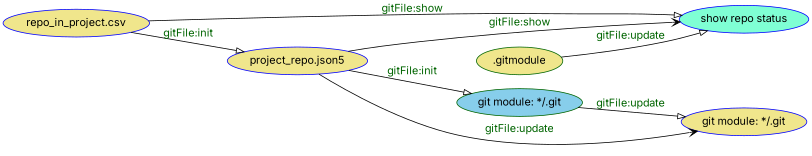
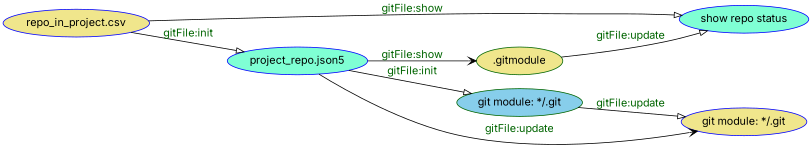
  digraph {
    fontname=Inter
    rankdir=LR
    node [color=blue fillcolor=khaki fontname=Inter style=filled]
    edge [arrowhead=onormal fontcolor=darkgreen fontname=Inter]
    n1 [label="repo_in_project.csv"]
-   n2 [label="project_repo.json5"]
+   n2 [fillcolor=aquamarine label="project_repo.json5"]
    n3 [fillcolor=aquamarine label="show repo status"]
    n4 [color=darkgreen fillcolor=skyblue label="git module: */.git"]
    n5 [label="git module: */.git"]
    n6 [color=darkgreen label=".gitmodule"]
    n1 -> n2 [label="gitFile:init"]
    n1 -> n3 [label="gitFile:show"]
-   n2 -> n3 [arrowhead=vee label="gitFile:show"]
+   n2 -> n6 [arrowhead=vee label="gitFile:show"]
    n2 -> n4 [label="gitFile:init"]
    n2 -> n5 [arrowhead=vee label="gitFile:update"]
    n4 -> n5 [label="gitFile:update"]
    n6 -> n3 [label="gitFile:update"]
  }
